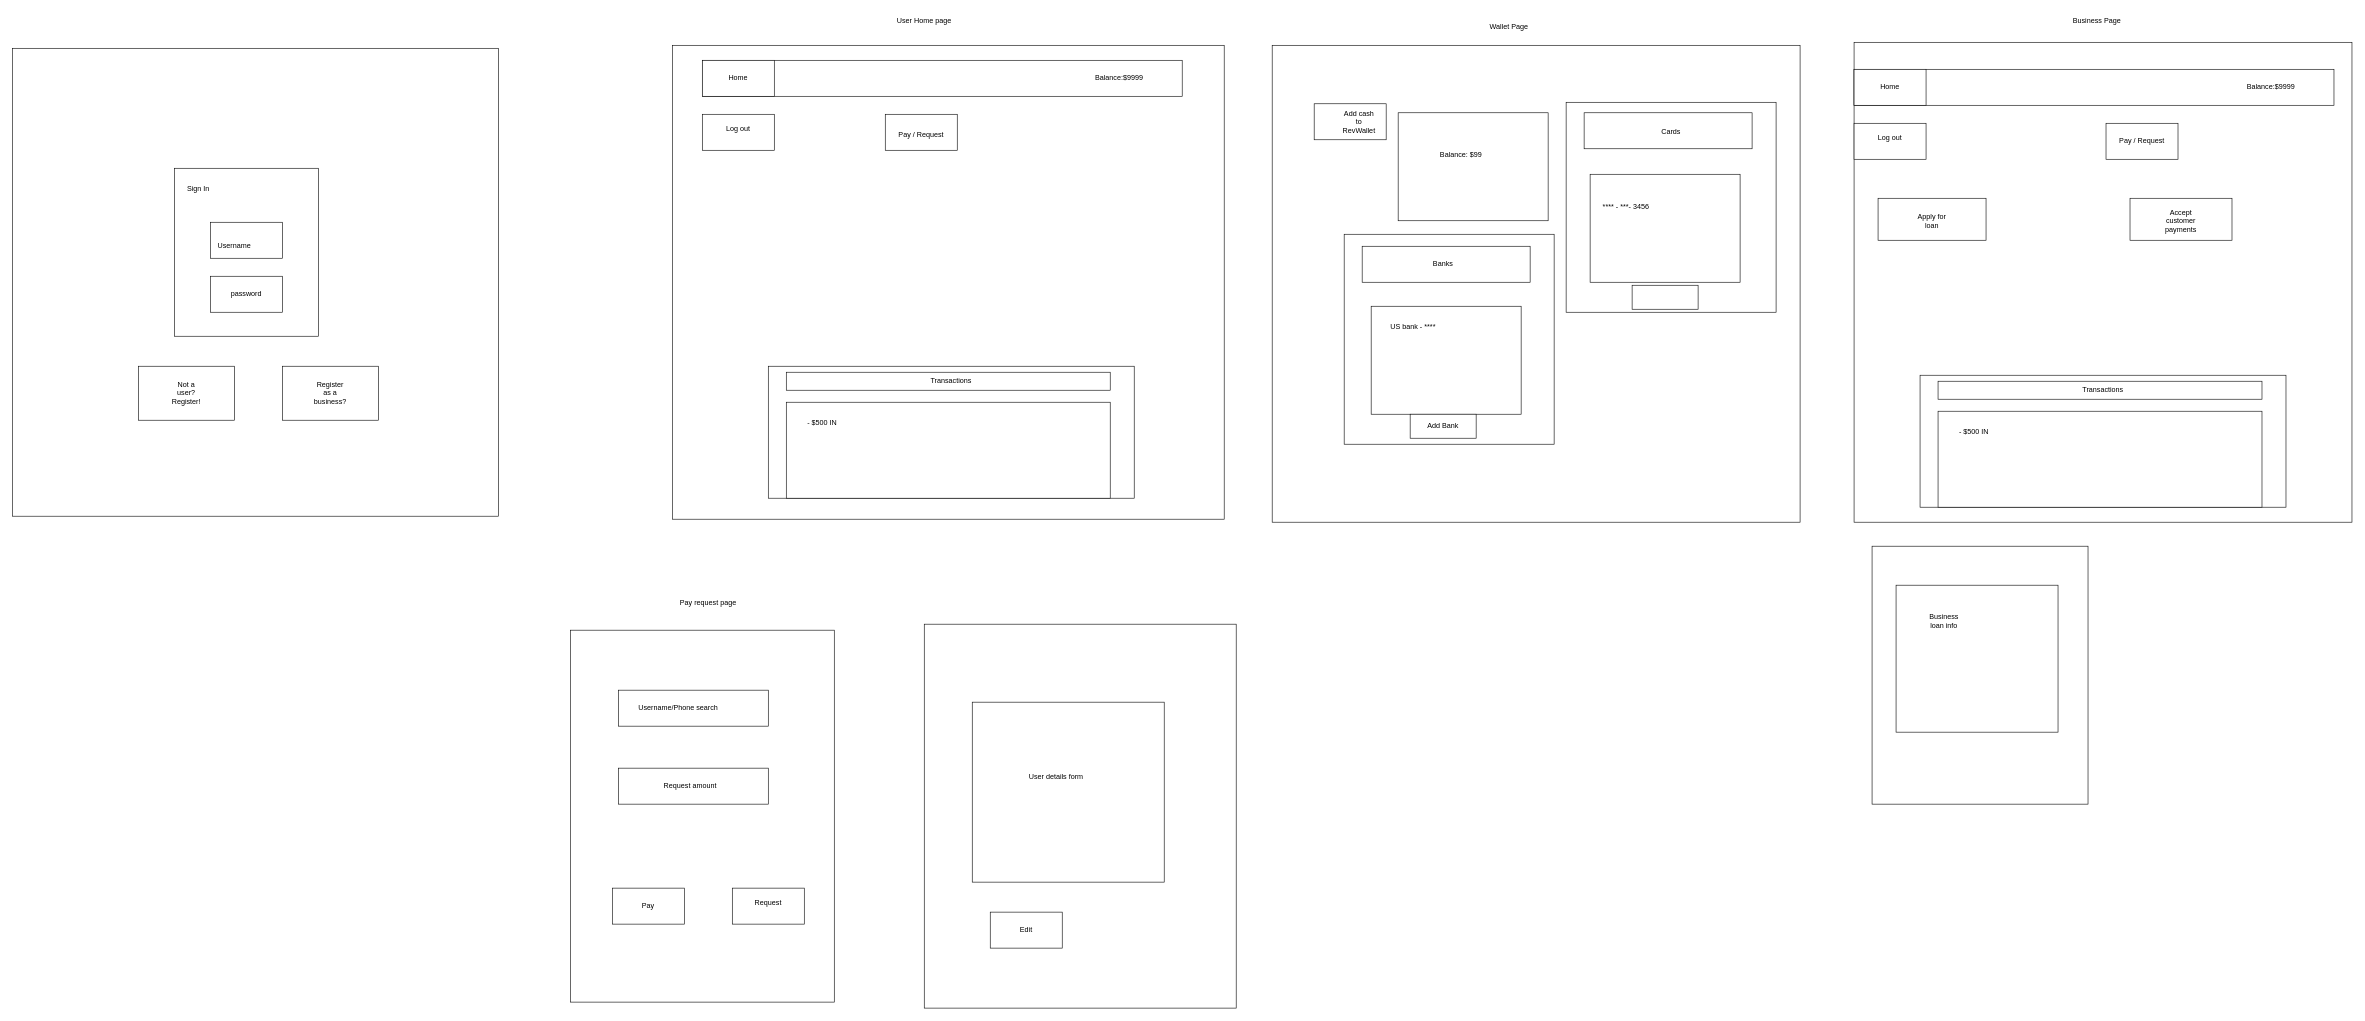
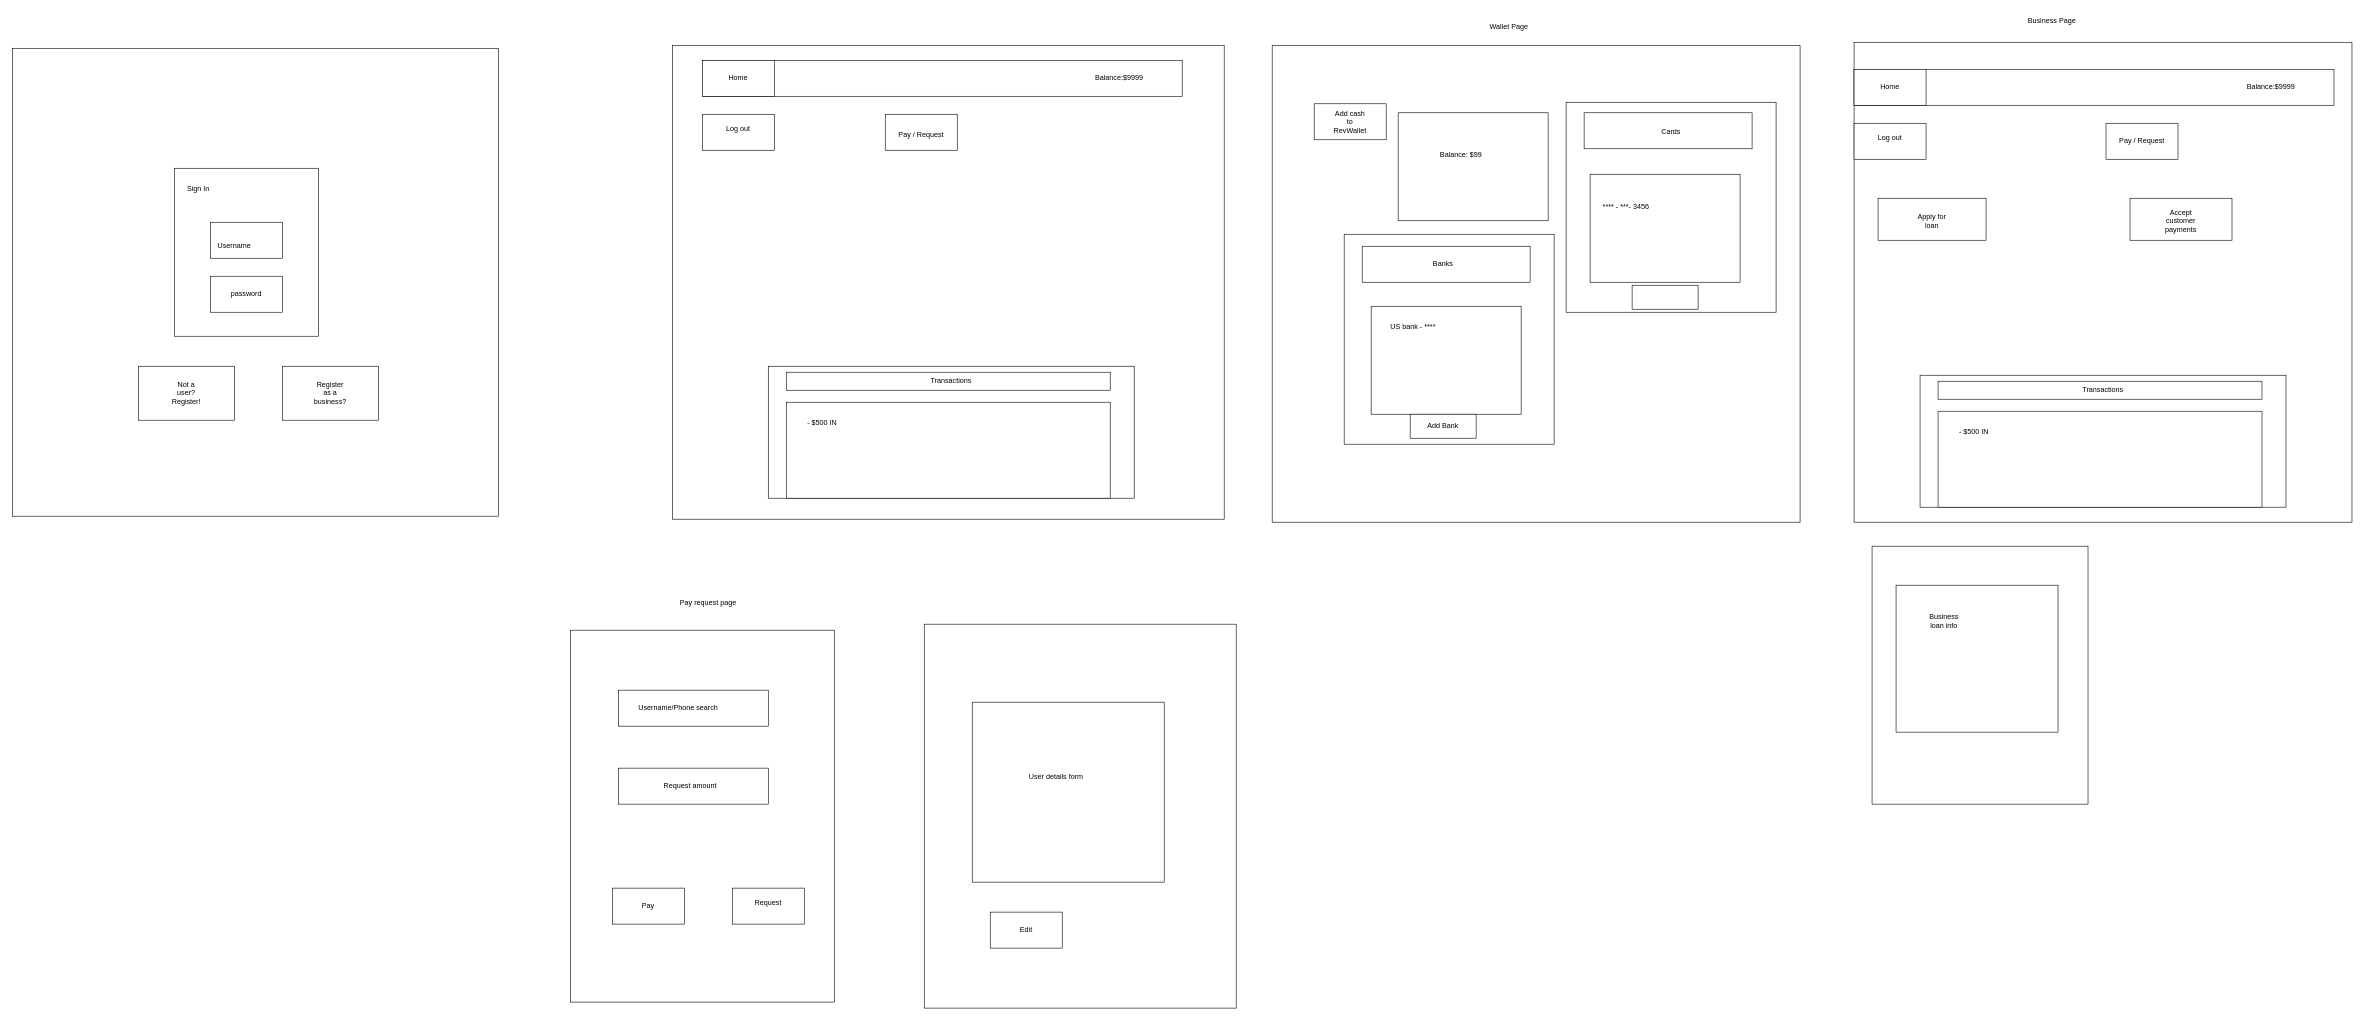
  <mxCell id="0" />
  <mxCell id="1" parent="0" />
  <mxCell id="2" value="" style="rounded=0;whiteSpace=wrap;html=1;" vertex="1" parent="1"><mxGeometry x="20" y="80" width="810" height="780" as="geometry" /></mxCell>
  <mxCell id="3" value="" style="rounded=0;whiteSpace=wrap;html=1;" vertex="1" parent="1"><mxGeometry x="290" y="280" width="240" height="280" as="geometry" /></mxCell>
  <mxCell id="4" value="Sign In" style="text;strokeColor=none;align=center;fillColor=none;html=1;verticalAlign=middle;whiteSpace=wrap;rounded=0;" vertex="1" parent="1"><mxGeometry x="300" y="300" width="60" height="30" as="geometry" /></mxCell>
  <mxCell id="5" value="" style="rounded=0;whiteSpace=wrap;html=1;" vertex="1" parent="1"><mxGeometry x="350" y="370" width="120" height="60" as="geometry" /></mxCell>
  <mxCell id="6" value="Username" style="text;strokeColor=none;align=center;fillColor=none;html=1;verticalAlign=middle;whiteSpace=wrap;rounded=0;" vertex="1" parent="1"><mxGeometry x="360" y="395" width="60" height="30" as="geometry" /></mxCell>
  <mxCell id="7" value="" style="rounded=0;whiteSpace=wrap;html=1;" vertex="1" parent="1"><mxGeometry x="350" y="460" width="120" height="60" as="geometry" /></mxCell>
  <mxCell id="8" value="password" style="text;strokeColor=none;align=center;fillColor=none;html=1;verticalAlign=middle;whiteSpace=wrap;rounded=0;" vertex="1" parent="1"><mxGeometry x="380" y="475" width="60" height="30" as="geometry" /></mxCell>
  <mxCell id="9" value="" style="rounded=0;whiteSpace=wrap;html=1;" vertex="1" parent="1"><mxGeometry x="230" y="610" width="160" height="90" as="geometry" /></mxCell>
  <mxCell id="10" value="Not a user? Register!" style="text;strokeColor=none;align=center;fillColor=none;html=1;verticalAlign=middle;whiteSpace=wrap;rounded=0;" vertex="1" parent="1"><mxGeometry x="280" y="640" width="60" height="30" as="geometry" /></mxCell>
  <mxCell id="11" value="" style="rounded=0;whiteSpace=wrap;html=1;" vertex="1" parent="1"><mxGeometry x="470" y="610" width="160" height="90" as="geometry" /></mxCell>
  <mxCell id="12" value="Register as a business?" style="text;strokeColor=none;align=center;fillColor=none;html=1;verticalAlign=middle;whiteSpace=wrap;rounded=0;" vertex="1" parent="1"><mxGeometry x="520" y="640" width="60" height="30" as="geometry" /></mxCell>
  <mxCell id="13" value="" style="rounded=0;whiteSpace=wrap;html=1;" vertex="1" parent="1"><mxGeometry x="1120" y="75" width="920" height="790" as="geometry" /></mxCell>
- <mxCell id="14" value="User Home page" style="text;strokeColor=none;align=center;fillColor=none;html=1;verticalAlign=middle;whiteSpace=wrap;rounded=0;" vertex="1" parent="1"><mxGeometry x="1480" y="20" width="120" height="30" as="geometry" /></mxCell>
  <mxCell id="15" value="" style="rounded=0;whiteSpace=wrap;html=1;" vertex="1" parent="1"><mxGeometry x="1170" y="100" width="800" height="60" as="geometry" /></mxCell>
  <mxCell id="16" value="Balance:$9999" style="text;strokeColor=none;align=center;fillColor=none;html=1;verticalAlign=middle;whiteSpace=wrap;rounded=0;" vertex="1" parent="1"><mxGeometry x="1820" y="115" width="90" height="30" as="geometry" /></mxCell>
  <mxCell id="17" value="" style="rounded=0;whiteSpace=wrap;html=1;" vertex="1" parent="1"><mxGeometry x="1170" y="100" width="120" height="60" as="geometry" /></mxCell>
  <mxCell id="18" value="Home" style="text;strokeColor=none;align=center;fillColor=none;html=1;verticalAlign=middle;whiteSpace=wrap;rounded=0;" vertex="1" parent="1"><mxGeometry x="1200" y="115" width="60" height="30" as="geometry" /></mxCell>
  <mxCell id="19" value="" style="rounded=0;whiteSpace=wrap;html=1;" vertex="1" parent="1"><mxGeometry x="1170" y="190" width="120" height="60" as="geometry" /></mxCell>
  <mxCell id="20" value="Log out" style="text;strokeColor=none;align=center;fillColor=none;html=1;verticalAlign=middle;whiteSpace=wrap;rounded=0;" vertex="1" parent="1"><mxGeometry x="1200" y="200" width="60" height="30" as="geometry" /></mxCell>
  <mxCell id="21" value="" style="rounded=0;whiteSpace=wrap;html=1;" vertex="1" parent="1"><mxGeometry x="1475" y="190" width="120" height="60" as="geometry" /></mxCell>
  <mxCell id="22" value="Pay / Request" style="text;strokeColor=none;align=center;fillColor=none;html=1;verticalAlign=middle;whiteSpace=wrap;rounded=0;" vertex="1" parent="1"><mxGeometry x="1470" y="190" width="130" height="70" as="geometry" /></mxCell>
  <mxCell id="23" value="" style="rounded=0;whiteSpace=wrap;html=1;" vertex="1" parent="1"><mxGeometry x="1280" y="610" width="610" height="220" as="geometry" /></mxCell>
  <mxCell id="24" value="" style="rounded=0;whiteSpace=wrap;html=1;" vertex="1" parent="1"><mxGeometry x="1310" y="620" width="540" height="30" as="geometry" /></mxCell>
  <mxCell id="25" value="Transactions" style="text;strokeColor=none;align=center;fillColor=none;html=1;verticalAlign=middle;whiteSpace=wrap;rounded=0;" vertex="1" parent="1"><mxGeometry x="1450" y="620" width="270" height="30" as="geometry" /></mxCell>
  <mxCell id="26" value="" style="rounded=0;whiteSpace=wrap;html=1;" vertex="1" parent="1"><mxGeometry x="1310" y="670" width="540" height="160" as="geometry" /></mxCell>
  <mxCell id="27" value="- $500 IN" style="text;strokeColor=none;align=center;fillColor=none;html=1;verticalAlign=middle;whiteSpace=wrap;rounded=0;" vertex="1" parent="1"><mxGeometry x="1340" y="690" width="60" height="30" as="geometry" /></mxCell>
  <mxCell id="28" value="" style="rounded=0;whiteSpace=wrap;html=1;" vertex="1" parent="1"><mxGeometry x="2120" y="75" width="880" height="795" as="geometry" /></mxCell>
  <mxCell id="29" value="Wallet Page" style="text;strokeColor=none;align=center;fillColor=none;html=1;verticalAlign=middle;whiteSpace=wrap;rounded=0;" vertex="1" parent="1"><mxGeometry x="2460" y="30" width="110" height="30" as="geometry" /></mxCell>
  <mxCell id="30" value="" style="rounded=0;whiteSpace=wrap;html=1;" vertex="1" parent="1"><mxGeometry x="2330" y="187.5" width="250" height="180" as="geometry" /></mxCell>
  <mxCell id="31" value="Balance: $99" style="text;strokeColor=none;align=center;fillColor=none;html=1;verticalAlign=middle;whiteSpace=wrap;rounded=0;" vertex="1" parent="1"><mxGeometry x="2350" y="217.5" width="170" height="80" as="geometry" /></mxCell>
  <mxCell id="32" value="" style="rounded=0;whiteSpace=wrap;html=1;" vertex="1" parent="1"><mxGeometry x="2190" y="172.5" width="120" height="60" as="geometry" /></mxCell>
- <mxCell id="33" value="Add cash to RevWallet" style="text;strokeColor=none;align=center;fillColor=none;html=1;verticalAlign=middle;whiteSpace=wrap;rounded=0;" vertex="1" parent="1"><mxGeometry x="2235" y="187.5" width="60" height="30" as="geometry" /></mxCell>
+ <mxCell id="33" value="Add cash to RevWallet" style="text;strokeColor=none;align=center;fillColor=none;html=1;verticalAlign=middle;whiteSpace=wrap;rounded=0;" vertex="1" parent="1"><mxGeometry x="2220" y="187.5" width="60" height="30" as="geometry" /></mxCell>
  <mxCell id="34" value="" style="rounded=0;whiteSpace=wrap;html=1;" vertex="1" parent="1"><mxGeometry x="2240" y="390" width="350" height="350" as="geometry" /></mxCell>
  <mxCell id="35" value="" style="rounded=0;whiteSpace=wrap;html=1;" vertex="1" parent="1"><mxGeometry x="2610" y="170" width="350" height="350" as="geometry" /></mxCell>
  <mxCell id="36" value="" style="rounded=0;whiteSpace=wrap;html=1;" vertex="1" parent="1"><mxGeometry x="2270" y="410" width="280" height="60" as="geometry" /></mxCell>
  <mxCell id="37" value="" style="rounded=0;whiteSpace=wrap;html=1;" vertex="1" parent="1"><mxGeometry x="2640" y="187.5" width="280" height="60" as="geometry" /></mxCell>
  <mxCell id="38" value="Banks" style="text;strokeColor=none;align=center;fillColor=none;html=1;verticalAlign=middle;whiteSpace=wrap;rounded=0;" vertex="1" parent="1"><mxGeometry x="2320" y="400" width="170" height="80" as="geometry" /></mxCell>
  <mxCell id="39" value="Cards" style="text;strokeColor=none;align=center;fillColor=none;html=1;verticalAlign=middle;whiteSpace=wrap;rounded=0;" vertex="1" parent="1"><mxGeometry x="2700" y="180" width="170" height="80" as="geometry" /></mxCell>
  <mxCell id="40" value="" style="rounded=0;whiteSpace=wrap;html=1;" vertex="1" parent="1"><mxGeometry x="2285" y="510" width="250" height="180" as="geometry" /></mxCell>
  <mxCell id="41" value="" style="rounded=0;whiteSpace=wrap;html=1;" vertex="1" parent="1"><mxGeometry x="2650" y="290" width="250" height="180" as="geometry" /></mxCell>
  <mxCell id="42" value="**** - ***- 3456" style="text;strokeColor=none;align=center;fillColor=none;html=1;verticalAlign=middle;whiteSpace=wrap;rounded=0;" vertex="1" parent="1"><mxGeometry x="2655" y="330" width="110" height="30" as="geometry" /></mxCell>
  <mxCell id="43" value="US bank - ****" style="text;strokeColor=none;align=center;fillColor=none;html=1;verticalAlign=middle;whiteSpace=wrap;rounded=0;" vertex="1" parent="1"><mxGeometry x="2300" y="530" width="110" height="30" as="geometry" /></mxCell>
  <mxCell id="44" value="" style="rounded=0;whiteSpace=wrap;html=1;" vertex="1" parent="1"><mxGeometry x="2350" y="690" width="110" height="40" as="geometry" /></mxCell>
  <mxCell id="45" value="Add Bank" style="text;strokeColor=none;align=center;fillColor=none;html=1;verticalAlign=middle;whiteSpace=wrap;rounded=0;" vertex="1" parent="1"><mxGeometry x="2375" y="695" width="60" height="30" as="geometry" /></mxCell>
  <mxCell id="46" value="" style="rounded=0;whiteSpace=wrap;html=1;" vertex="1" parent="1"><mxGeometry x="2720" y="475" width="110" height="40" as="geometry" /></mxCell>
  <mxCell id="47" value="" style="rounded=0;whiteSpace=wrap;html=1;" vertex="1" parent="1"><mxGeometry x="950" y="1050" width="440" height="620" as="geometry" /></mxCell>
  <mxCell id="48" value="" style="rounded=0;whiteSpace=wrap;html=1;" vertex="1" parent="1"><mxGeometry x="1030" y="1150" width="250" height="60" as="geometry" /></mxCell>
  <mxCell id="49" value="Username/Phone search" style="text;strokeColor=none;align=center;fillColor=none;html=1;verticalAlign=middle;whiteSpace=wrap;rounded=0;" vertex="1" parent="1"><mxGeometry x="1040" y="1165" width="180" height="30" as="geometry" /></mxCell>
  <mxCell id="50" value="" style="rounded=0;whiteSpace=wrap;html=1;" vertex="1" parent="1"><mxGeometry x="1030" y="1280" width="250" height="60" as="geometry" /></mxCell>
  <mxCell id="51" value="Request amount" style="text;strokeColor=none;align=center;fillColor=none;html=1;verticalAlign=middle;whiteSpace=wrap;rounded=0;" vertex="1" parent="1"><mxGeometry x="1080" y="1295" width="140" height="30" as="geometry" /></mxCell>
  <mxCell id="52" value="Pay request page" style="text;strokeColor=none;align=center;fillColor=none;html=1;verticalAlign=middle;whiteSpace=wrap;rounded=0;" vertex="1" parent="1"><mxGeometry x="1110" y="990" width="140" height="30" as="geometry" /></mxCell>
  <mxCell id="53" value="" style="rounded=0;whiteSpace=wrap;html=1;" vertex="1" parent="1"><mxGeometry x="1020" y="1480" width="120" height="60" as="geometry" /></mxCell>
  <mxCell id="54" value="" style="rounded=0;whiteSpace=wrap;html=1;" vertex="1" parent="1"><mxGeometry x="1220" y="1480" width="120" height="60" as="geometry" /></mxCell>
  <mxCell id="55" value="Pay" style="text;strokeColor=none;align=center;fillColor=none;html=1;verticalAlign=middle;whiteSpace=wrap;rounded=0;" vertex="1" parent="1"><mxGeometry x="1050" y="1495" width="60" height="30" as="geometry" /></mxCell>
  <mxCell id="56" value="Request" style="text;strokeColor=none;align=center;fillColor=none;html=1;verticalAlign=middle;whiteSpace=wrap;rounded=0;" vertex="1" parent="1"><mxGeometry x="1250" y="1490" width="60" height="30" as="geometry" /></mxCell>
  <mxCell id="57" value="" style="rounded=0;whiteSpace=wrap;html=1;" vertex="1" parent="1"><mxGeometry x="1540" y="1040" width="520" height="640" as="geometry" /></mxCell>
  <mxCell id="58" value="" style="rounded=0;whiteSpace=wrap;html=1;" vertex="1" parent="1"><mxGeometry x="1620" y="1170" width="320" height="300" as="geometry" /></mxCell>
  <mxCell id="59" value="User details form" style="text;strokeColor=none;align=center;fillColor=none;html=1;verticalAlign=middle;whiteSpace=wrap;rounded=0;" vertex="1" parent="1"><mxGeometry x="1710" y="1260" width="100" height="70" as="geometry" /></mxCell>
  <mxCell id="60" value="" style="rounded=0;whiteSpace=wrap;html=1;" vertex="1" parent="1"><mxGeometry x="1650" y="1520" width="120" height="60" as="geometry" /></mxCell>
  <mxCell id="61" value="Edit" style="text;strokeColor=none;align=center;fillColor=none;html=1;verticalAlign=middle;whiteSpace=wrap;rounded=0;" vertex="1" parent="1"><mxGeometry x="1680" y="1535" width="60" height="30" as="geometry" /></mxCell>
  <mxCell id="62" value="" style="rounded=0;whiteSpace=wrap;html=1;" vertex="1" parent="1"><mxGeometry x="3090" y="70" width="830" height="800" as="geometry" /></mxCell>
- <mxCell id="63" value="Business Page" style="text;strokeColor=none;align=center;fillColor=none;html=1;verticalAlign=middle;whiteSpace=wrap;rounded=0;" vertex="1" parent="1"><mxGeometry x="3445" y="20" width="100" height="30" as="geometry" /></mxCell>
+ <mxCell id="63" value="Business Page" style="text;strokeColor=none;align=center;fillColor=none;html=1;verticalAlign=middle;whiteSpace=wrap;rounded=0;" vertex="1" parent="1"><mxGeometry x="3370" y="20" width="100" height="30" as="geometry" /></mxCell>
  <mxCell id="64" value="" style="rounded=0;whiteSpace=wrap;html=1;" vertex="1" parent="1"><mxGeometry x="3130" y="330" width="180" height="70" as="geometry" /></mxCell>
  <mxCell id="65" value="Apply for loan" style="text;strokeColor=none;align=center;fillColor=none;html=1;verticalAlign=middle;whiteSpace=wrap;rounded=0;" vertex="1" parent="1"><mxGeometry x="3190" y="352.5" width="60" height="30" as="geometry" /></mxCell>
  <mxCell id="66" value="" style="rounded=0;whiteSpace=wrap;html=1;" vertex="1" parent="1"><mxGeometry x="3090" y="115" width="800" height="60" as="geometry" /></mxCell>
  <mxCell id="67" value="Balance:$9999" style="text;strokeColor=none;align=center;fillColor=none;html=1;verticalAlign=middle;whiteSpace=wrap;rounded=0;" vertex="1" parent="1"><mxGeometry x="3740" y="130" width="90" height="30" as="geometry" /></mxCell>
  <mxCell id="68" value="" style="rounded=0;whiteSpace=wrap;html=1;" vertex="1" parent="1"><mxGeometry x="3090" y="115" width="120" height="60" as="geometry" /></mxCell>
  <mxCell id="69" value="Home" style="text;strokeColor=none;align=center;fillColor=none;html=1;verticalAlign=middle;whiteSpace=wrap;rounded=0;" vertex="1" parent="1"><mxGeometry x="3120" y="130" width="60" height="30" as="geometry" /></mxCell>
  <mxCell id="70" value="" style="rounded=0;whiteSpace=wrap;html=1;" vertex="1" parent="1"><mxGeometry x="3090" y="205" width="120" height="60" as="geometry" /></mxCell>
  <mxCell id="71" value="Log out" style="text;strokeColor=none;align=center;fillColor=none;html=1;verticalAlign=middle;whiteSpace=wrap;rounded=0;" vertex="1" parent="1"><mxGeometry x="3120" y="215" width="60" height="30" as="geometry" /></mxCell>
  <mxCell id="72" value="" style="rounded=0;whiteSpace=wrap;html=1;" vertex="1" parent="1"><mxGeometry x="3200" y="625" width="610" height="220" as="geometry" /></mxCell>
  <mxCell id="73" value="" style="rounded=0;whiteSpace=wrap;html=1;" vertex="1" parent="1"><mxGeometry x="3230" y="635" width="540" height="30" as="geometry" /></mxCell>
  <mxCell id="74" value="Transactions" style="text;strokeColor=none;align=center;fillColor=none;html=1;verticalAlign=middle;whiteSpace=wrap;rounded=0;" vertex="1" parent="1"><mxGeometry x="3370" y="635" width="270" height="30" as="geometry" /></mxCell>
  <mxCell id="75" value="" style="rounded=0;whiteSpace=wrap;html=1;" vertex="1" parent="1"><mxGeometry x="3230" y="685" width="540" height="160" as="geometry" /></mxCell>
  <mxCell id="76" value="- $500 IN" style="text;strokeColor=none;align=center;fillColor=none;html=1;verticalAlign=middle;whiteSpace=wrap;rounded=0;" vertex="1" parent="1"><mxGeometry x="3260" y="705" width="60" height="30" as="geometry" /></mxCell>
  <mxCell id="77" value="" style="rounded=0;whiteSpace=wrap;html=1;" vertex="1" parent="1"><mxGeometry x="3550" y="330" width="170" height="70" as="geometry" /></mxCell>
  <mxCell id="78" value="Accept customer payments" style="text;strokeColor=none;align=center;fillColor=none;html=1;verticalAlign=middle;whiteSpace=wrap;rounded=0;" vertex="1" parent="1"><mxGeometry x="3605" y="352.5" width="60" height="30" as="geometry" /></mxCell>
  <mxCell id="79" value="" style="rounded=0;whiteSpace=wrap;html=1;" vertex="1" parent="1"><mxGeometry x="3510" y="205" width="120" height="60" as="geometry" /></mxCell>
  <mxCell id="80" value="Pay / Request" style="text;strokeColor=none;align=center;fillColor=none;html=1;verticalAlign=middle;whiteSpace=wrap;rounded=0;" vertex="1" parent="1"><mxGeometry x="3505" y="200" width="130" height="70" as="geometry" /></mxCell>
  <mxCell id="81" value="" style="rounded=0;whiteSpace=wrap;html=1;" vertex="1" parent="1"><mxGeometry x="3120" y="910" width="360" height="430" as="geometry" /></mxCell>
  <mxCell id="82" value="" style="rounded=0;whiteSpace=wrap;html=1;" vertex="1" parent="1"><mxGeometry x="3160" y="975" width="270" height="245" as="geometry" /></mxCell>
  <mxCell id="83" value="Business loan info" style="text;strokeColor=none;align=center;fillColor=none;html=1;verticalAlign=middle;whiteSpace=wrap;rounded=0;" vertex="1" parent="1"><mxGeometry x="3210" y="1020" width="60" height="30" as="geometry" /></mxCell>
